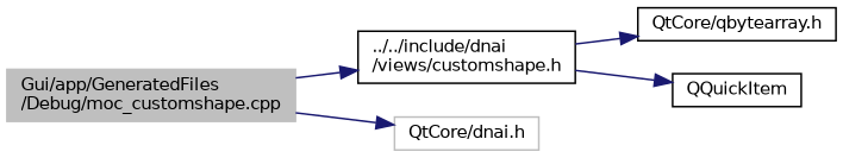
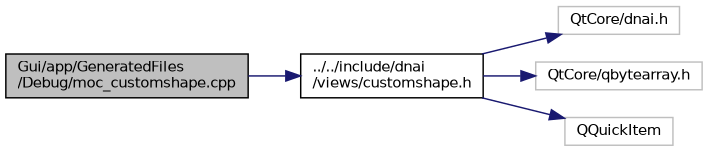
  digraph {
    rankdir=LR
    node [color=grey75 fillcolor=white fontname=Helvetica fontsize=10 shape=record style=filled]
    edge [color=midnightblue fontname=Helvetica fontsize=10 labelfontname=Helvetica labelfontsize=10 style=solid]
-   n1 [fillcolor=grey75 fontcolor=black height=0.2 label="Gui/app/GeneratedFiles\l/Debug/moc_customshape.cpp" width=0.4]
+   n1 [color=black fillcolor=grey75 fontcolor=black height=0.2 label="Gui/app/GeneratedFiles\l/Debug/moc_customshape.cpp" width=0.4]
    n2 [color=black height=0.2 label="../../include/dnai\l/views/customshape.h" width=0.4]
    n3 [height=0.2 label="QtCore/dnai.h" width=0.4]
-   n4 [color=black height=0.2 label="QtCore/qbytearray.h" width=0.4]
-   n5 [color=black height=0.2 label=QQuickItem width=0.4]
+   n4 [height=0.2 label="QtCore/qbytearray.h" width=0.4]
+   n5 [height=0.2 label=QQuickItem width=0.4]
    n1 -> n2
-   n1 -> n3
+   n2 -> n3
    n2 -> n4
    n2 -> n5
  }
